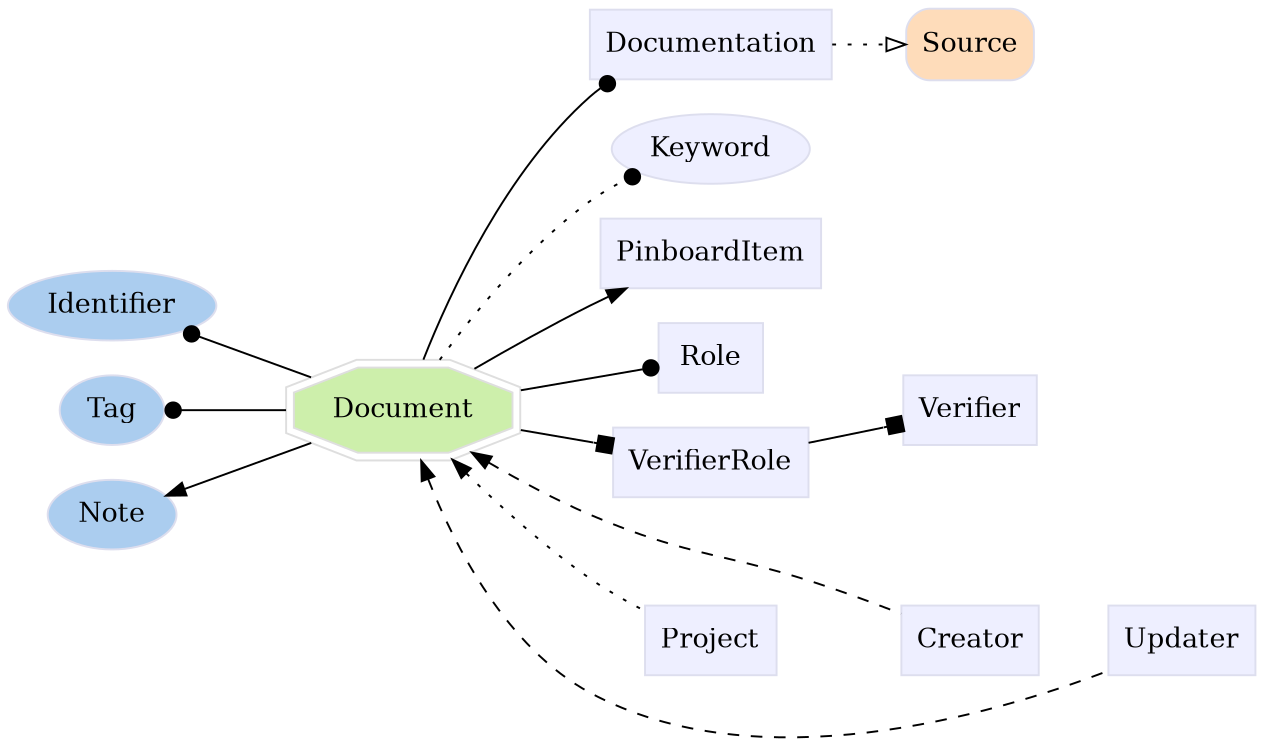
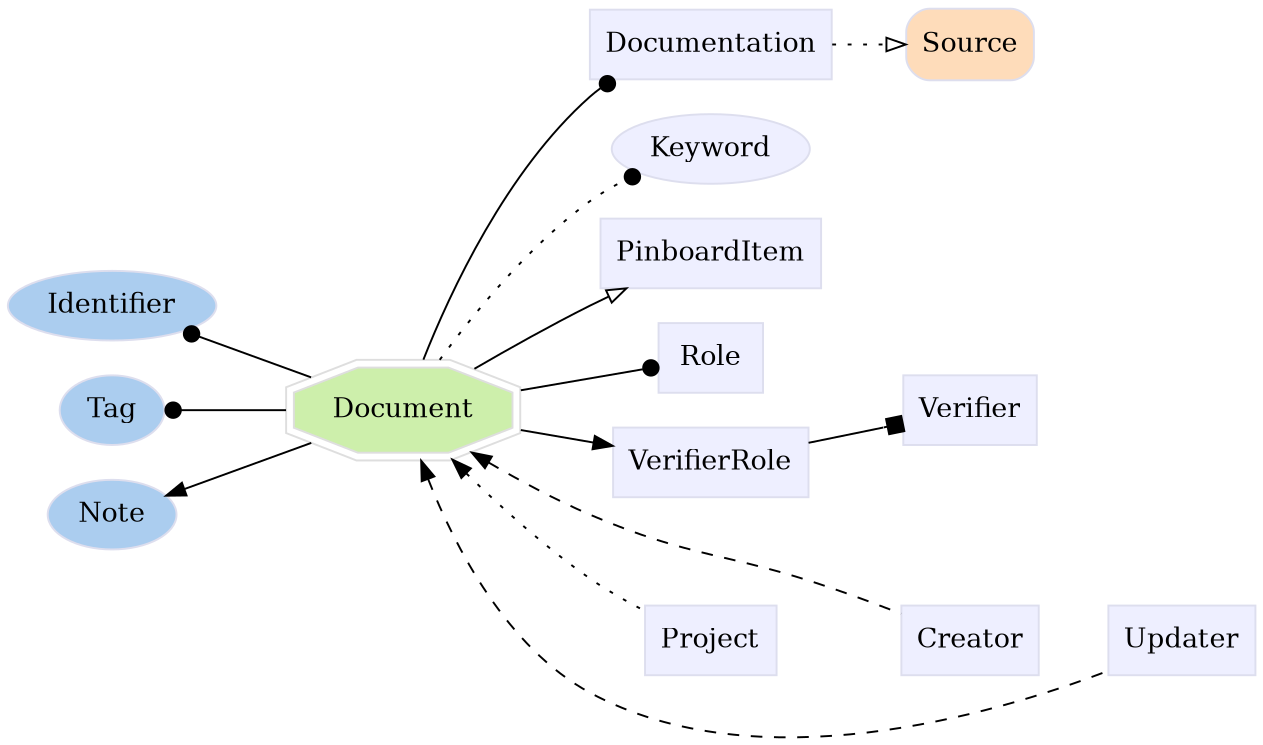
  digraph {
    rankdir=LR
    node [color="#dddeee" fillcolor="#eeefff" group=supporting shape=box style=filled]
    n1 [fillcolor="#abcdef" group=annotator height=0.5 label=Identifier shape=oval width=1.1916]
    n2 [fillcolor="#abcdef" group=annotator height=0.5 label=Tag shape=oval width=0.75]
    n3 [fillcolor="#abcdef" group=annotator height=0.5 label=Note shape=oval width=0.77632]
    n4 [fillcolor="#fedcba" group=core height=0.51389 label=Source shape=Mrecord width=0.75]
    n5 [color="#dedede" fillcolor="#cdefab" group=target height=0.61111 label=Document shape=doubleoctagon width=1.5572]
    n6 [height=0.5 label=Documentation width=1.4028]
    n7 [height=0.5 label=Keyword shape=ellipse width=0.93056]
    n8 [height=0.5 label=PinboardItem width=1.2639]
    n9 [height=0.5 label=Role width=0.75]
    n10 [height=0.5 label=VerifierRole width=1.1528]
    n11 [height=0.5 label=Verifier width=0.79167]
    n12 [height=0.5 label=Creator width=0.79167]
    n13 [height=0.5 label=Project width=0.76389]
    n14 [height=0.5 label=Updater width=0.83333]
    subgraph sub_1 {
      rank=min
      n1
      n2
      n3
    }
    subgraph sub_2 {
      n4
    }
    subgraph sub_3 {
      n5
      n6
      n7
      n8
      n9
      n10
      n11
      n12
      n13
      n14
    }
    n5 -> n1 [arrowhead=dot]
    n5 -> n2 [arrowhead=dot]
    n5 -> n3 [arrowhead=normal]
    n5 -> n6 [arrowhead=dot]
    n5 -> n7 [arrowhead=dot style=dotted]
-   n5 -> n8 [arrowhead=normal]
+   n5 -> n8 [arrowhead=onormal]
    n5 -> n9 [arrowhead=dot]
-   n5 -> n10 [arrowhead=box]
+   n5 -> n10 [arrowhead=normal]
    n5 -> n12 [dir=back style=dashed]
    n5 -> n13 [dir=back style=dotted]
    n5 -> n14 [dir=back style=dashed]
    n6 -> n4 [arrowhead=onormal style=dotted]
    n9 -> n11 [style=invis]
    n10 -> n11 [arrowhead=box style=solid]
    n12 -> n14 [style=invis]
    n13 -> n12 [style=invis]
  }
